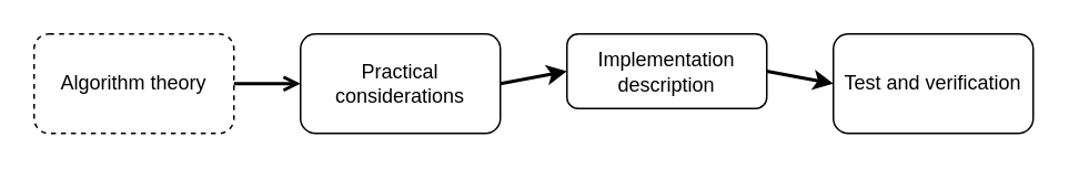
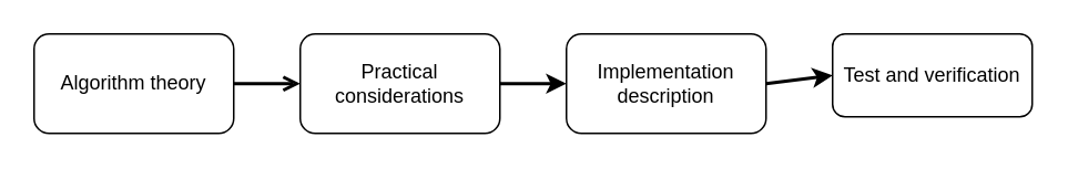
  <mxCell id="0" />
  <mxCell id="1" parent="0" />
- <mxCell id="2" value="Algorithm theory" style="rounded=1;whiteSpace=wrap;html=1;dashed=1;" parent="1" vertex="1"><mxGeometry x="20" y="20" width="120" height="60" as="geometry" /></mxCell>
+ <mxCell id="2" value="Algorithm theory" style="rounded=1;whiteSpace=wrap;html=1;" parent="1" vertex="1"><mxGeometry x="20" y="20" width="120" height="60" as="geometry" /></mxCell>
  <mxCell id="3" value="Practical considerations" style="rounded=1;whiteSpace=wrap;html=1;" parent="1" vertex="1"><mxGeometry x="180" y="20" width="120" height="60" as="geometry" /></mxCell>
- <mxCell id="4" value="Implementation description" style="rounded=1;whiteSpace=wrap;html=1;" parent="1" vertex="1"><mxGeometry x="340" y="20" width="120" height="45" as="geometry" /></mxCell>
- <mxCell id="5" value="Test and verification" style="rounded=1;whiteSpace=wrap;html=1;" vertex="1" parent="1"><mxGeometry x="500" y="20" width="120" height="60" as="geometry" /></mxCell>
+ <mxCell id="4" value="Implementation description" style="rounded=1;whiteSpace=wrap;html=1;" parent="1" vertex="1"><mxGeometry x="340" y="20" width="120" height="60" as="geometry" /></mxCell>
+ <mxCell id="5" value="Test and verification" style="rounded=1;whiteSpace=wrap;html=1;" vertex="1" parent="1"><mxGeometry x="500" y="20" width="120" height="50" as="geometry" /></mxCell>
  <mxCell id="6" value="" style="endArrow=open;html=1;exitX=1;exitY=0.5;exitDx=0;exitDy=0;entryX=0;entryY=0.5;entryDx=0;entryDy=0;strokeWidth=2;" edge="1" parent="1" source="2" target="3"><mxGeometry width="50" height="50" relative="1" as="geometry"><mxPoint x="140" y="170" as="sourcePoint" /><mxPoint x="190" y="120" as="targetPoint" /></mxGeometry></mxCell>
  <mxCell id="7" value="" style="endArrow=classic;html=1;exitX=1;exitY=0.5;exitDx=0;exitDy=0;entryX=0;entryY=0.5;entryDx=0;entryDy=0;strokeWidth=2;" edge="1" parent="1" source="3" target="4"><mxGeometry width="50" height="50" relative="1" as="geometry"><mxPoint x="270" y="70" as="sourcePoint" /><mxPoint x="310" y="70" as="targetPoint" /></mxGeometry></mxCell>
  <mxCell id="8" value="" style="endArrow=classic;html=1;exitX=1;exitY=0.5;exitDx=0;exitDy=0;entryX=0;entryY=0.5;entryDx=0;entryDy=0;strokeWidth=2;" edge="1" parent="1" source="4" target="5"><mxGeometry width="50" height="50" relative="1" as="geometry"><mxPoint x="310" y="60" as="sourcePoint" /><mxPoint x="350" y="60" as="targetPoint" /></mxGeometry></mxCell>
